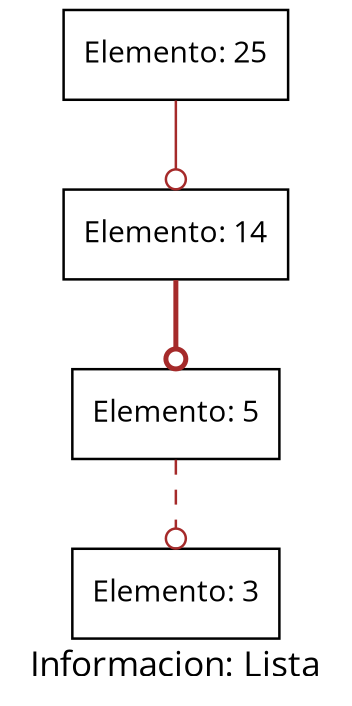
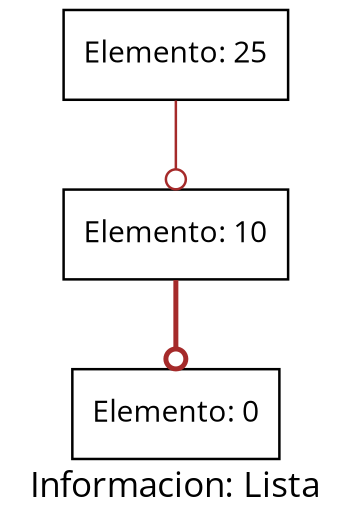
  digraph {
    fontname="Open Sans"
    label="Informacion: Lista"
    rankdir=TB
    node [fontname="Open Sans" fontsize=12 shape=box]
    edge [arrowhead=odot color=brown fontname="Open Sans"]
-   n1 [label="Elemento: 5"]
-   n2 [label="Elemento: 3"]
+   n1 [label="Elemento: 0"]
    n3 [label="Elemento: 25"]
-   n4 [label="Elemento: 14"]
-   n1 -> n2 [style=dashed]
+   n4 [label="Elemento: 10"]
    n3 -> n4 [style=solid]
    n4 -> n1 [style=bold]
  }
